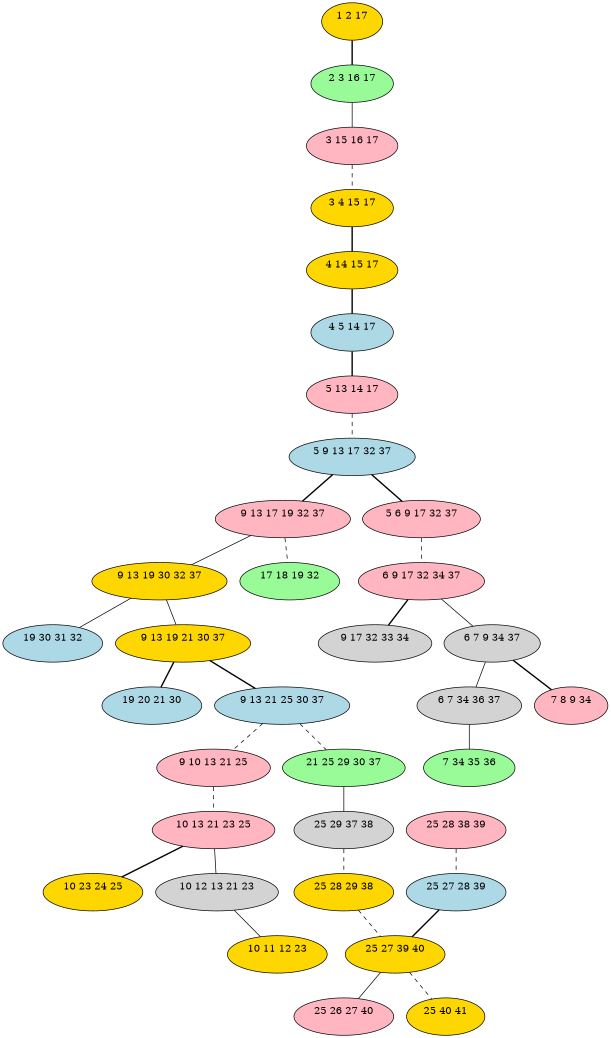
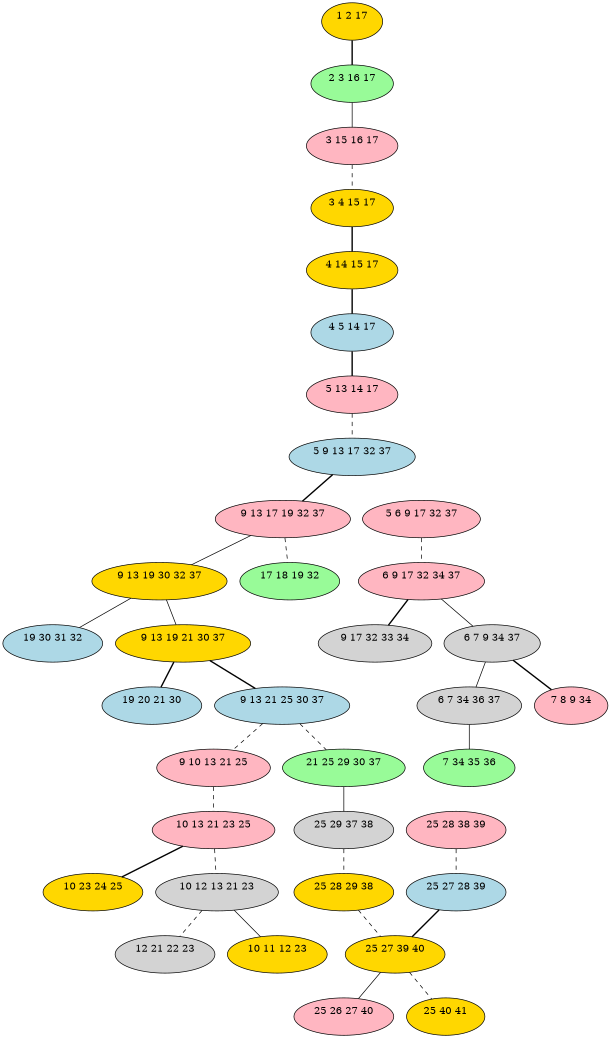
  graph {
    node [fillcolor=gold style=filled]
    edge [style=dashed]
    n1 [label="1 2 17\n "]
    n2 [fillcolor=palegreen label="2 3 16 17\n "]
    n3 [fillcolor=lightpink label="3 15 16 17\n "]
    n4 [label="3 4 15 17\n "]
    n5 [label="4 14 15 17\n "]
    n6 [fillcolor=lightblue label="4 5 14 17\n "]
    n7 [fillcolor=lightpink label="5 13 14 17\n "]
    n8 [fillcolor=lightblue label="5 9 13 17 32 37\n "]
    n9 [fillcolor=lightpink label="9 13 17 19 32 37\n "]
    n10 [fillcolor=lightpink label="5 6 9 17 32 37\n "]
    n11 [fillcolor=palegreen label="17 18 19 32\n "]
    n12 [label="9 13 19 30 32 37\n "]
    n13 [fillcolor=lightpink label="6 9 17 32 34 37\n "]
    n14 [fillcolor=lightblue label="19 30 31 32\n "]
    n15 [label="9 13 19 21 30 37\n "]
    n16 [fillcolor=lightblue label="19 20 21 30\n "]
    n17 [fillcolor=lightblue label="9 13 21 25 30 37\n "]
    n18 [fillcolor=palegreen label="21 25 29 30 37\n "]
    n19 [fillcolor=lightpink label="9 10 13 21 25\n "]
    n20 [fillcolor=lightgrey label="25 29 37 38\n "]
    n21 [fillcolor=lightpink label="10 13 21 23 25\n "]
    n22 [label="25 28 29 38\n "]
    n23 [label="25 27 39 40\n "]
    n24 [fillcolor=lightpink label="25 28 38 39\n "]
    n25 [fillcolor=lightblue label="25 27 28 39\n "]
    n26 [fillcolor=lightpink label="25 26 27 40\n "]
    n27 [label="25 40 41\n "]
    n28 [label="10 23 24 25\n "]
    n29 [fillcolor=lightgrey label="10 12 13 21 23\n "]
+   n30 [fillcolor=lightgrey label="12 21 22 23\n "]
    n31 [label="10 11 12 23\n "]
    n32 [fillcolor=lightgrey label="9 17 32 33 34\n "]
    n33 [fillcolor=lightgrey label="6 7 9 34 37\n "]
    n34 [fillcolor=lightgrey label="6 7 34 36 37\n "]
    n35 [fillcolor=lightpink label="7 8 9 34\n "]
    n36 [fillcolor=palegreen label="7 34 35 36\n "]
    n1 -- n2 [style=bold]
    n2 -- n3 [style=solid]
    n3 -- n4
    n4 -- n5 [style=bold]
    n5 -- n6 [style=bold]
    n6 -- n7 [style=bold]
    n7 -- n8
    n8 -- n9 [style=bold]
-   n8 -- n10 [style=bold]
    n9 -- n11
    n9 -- n12 [style=solid]
    n10 -- n13
    n12 -- n14 [style=solid]
    n12 -- n15 [style=solid]
    n13 -- n32 [style=bold]
    n13 -- n33 [style=solid]
    n15 -- n16 [style=bold]
    n15 -- n17 [style=bold]
    n17 -- n18
    n17 -- n19
    n18 -- n20 [style=solid]
    n19 -- n21
    n20 -- n22
    n21 -- n28 [style=bold]
-   n21 -- n29 [style=solid]
+   n21 -- n29
    n22 -- n23
    n23 -- n26 [style=solid]
    n23 -- n27
    n24 -- n25
    n25 -- n23 [style=bold]
+   n29 -- n30
    n29 -- n31 [style=solid]
    n33 -- n34 [style=solid]
    n33 -- n35 [style=bold]
    n34 -- n36 [style=solid]
  }
